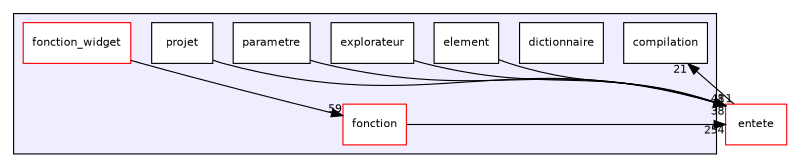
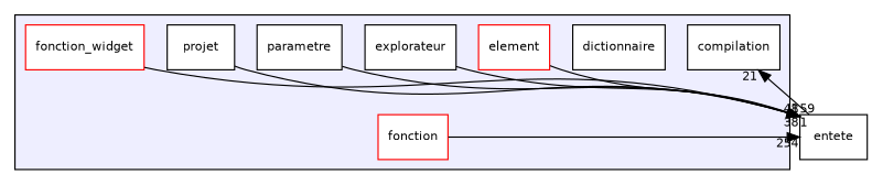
  digraph {
    compound=true
    node [color=black fillcolor=white fontname=Helvetica fontsize=10 shape=box style=filled]
    edge [labeldistance=1.5 labelfontname=Helvetica labelfontsize=10]
    n1 [label=compilation]
    n2 [label=dictionnaire]
-   n3 [label=element]
+   n3 [color=red label=element]
    n4 [label=explorateur]
    n5 [color=red label=fonction]
    n6 [color=red label=fonction_widget]
    n7 [label=parametre]
    n8 [label=projet]
-   n9 [color=red label=entete]
+   n9 [label=entete]
    subgraph cluster_1 {
      bgcolor="#eeeeff"
      pencolor=black
      n1
      n2
      n3
      n4
      n5
      n6
      n7
      n8
    }
    n3 -> n9 [headlabel=8]
    n4 -> n9 [headlabel=38]
    n5 -> n9 [headlabel=254]
-   n6 -> n5 [headlabel=59]
+   n6 -> n9 [headlabel=59]
    n7 -> n9 [headlabel=1]
    n8 -> n9 [headlabel=41]
    n9 -> n1 [headlabel=21]
  }
